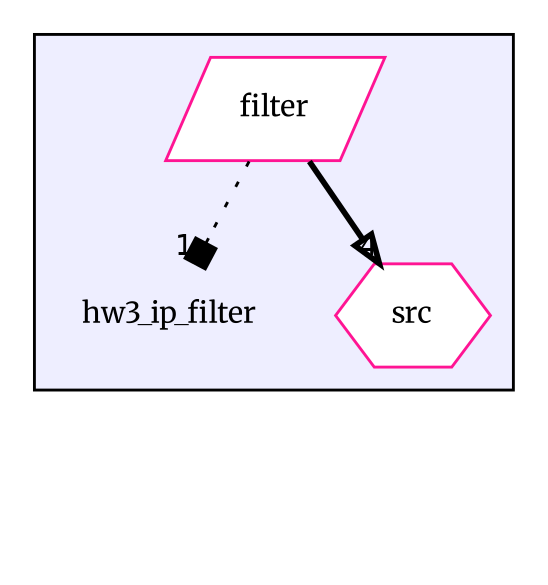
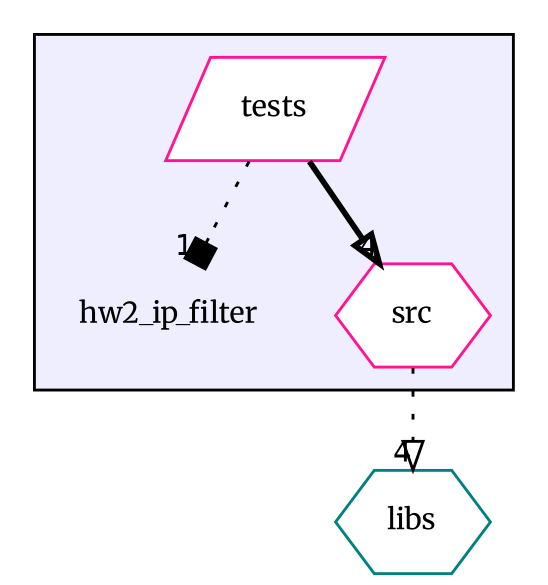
  digraph {
    compound=true
    fontname=Merriweather
    node [color=teal fontname=Merriweather fontsize=10 shape=hexagon fillcolor=white style=filled]
    edge [arrowhead=onormal fontname=Merriweather headlabel=4 labeldistance=1.5 labelfontname=Helvetica labelfontsize=10 style=dotted]
-   n1 [label=hw3_ip_filter shape=plaintext fillcolor="" style=""]
+   n1 [label=hw2_ip_filter shape=plaintext fillcolor="" style=""]
    n2 [color=deeppink label=src]
-   n3 [color=deeppink label=filter shape=parallelogram]
+   n3 [color=deeppink label=tests shape=parallelogram]
+   n4 [label=libs]
    subgraph cluster_1 {
      bgcolor="#eeeeff"
      pencolor=black
      n1
      n2
      n3
    }
+   n2 -> n4
    n3 -> n1 [arrowhead=box headlabel=1]
    n3 -> n2 [style=bold]
  }
